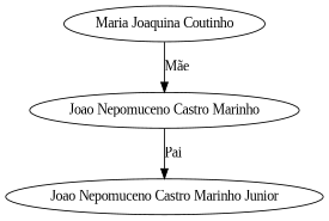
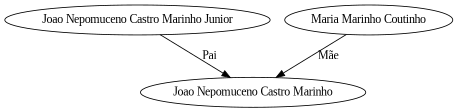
  digraph {
    fontname="Liberation Serif"
    node [fontname="Liberation Serif"]
    edge [fontname="Liberation Serif"]
    "Joao Nepomuceno Castro Marinho"
    "Joao Nepomuceno Castro Marinho Junior"
-   "Maria Joaquina Coutinho"
-   "Joao Nepomuceno Castro Marinho" -> "Joao Nepomuceno Castro Marinho Junior" [label=Pai]
+   "Maria Joaquina Coutinho" [label="Maria Marinho Coutinho"]
+   "Joao Nepomuceno Castro Marinho Junior" -> "Joao Nepomuceno Castro Marinho" [label=Pai]
    "Maria Joaquina Coutinho" -> "Joao Nepomuceno Castro Marinho" [label="Mãe"]
  }
